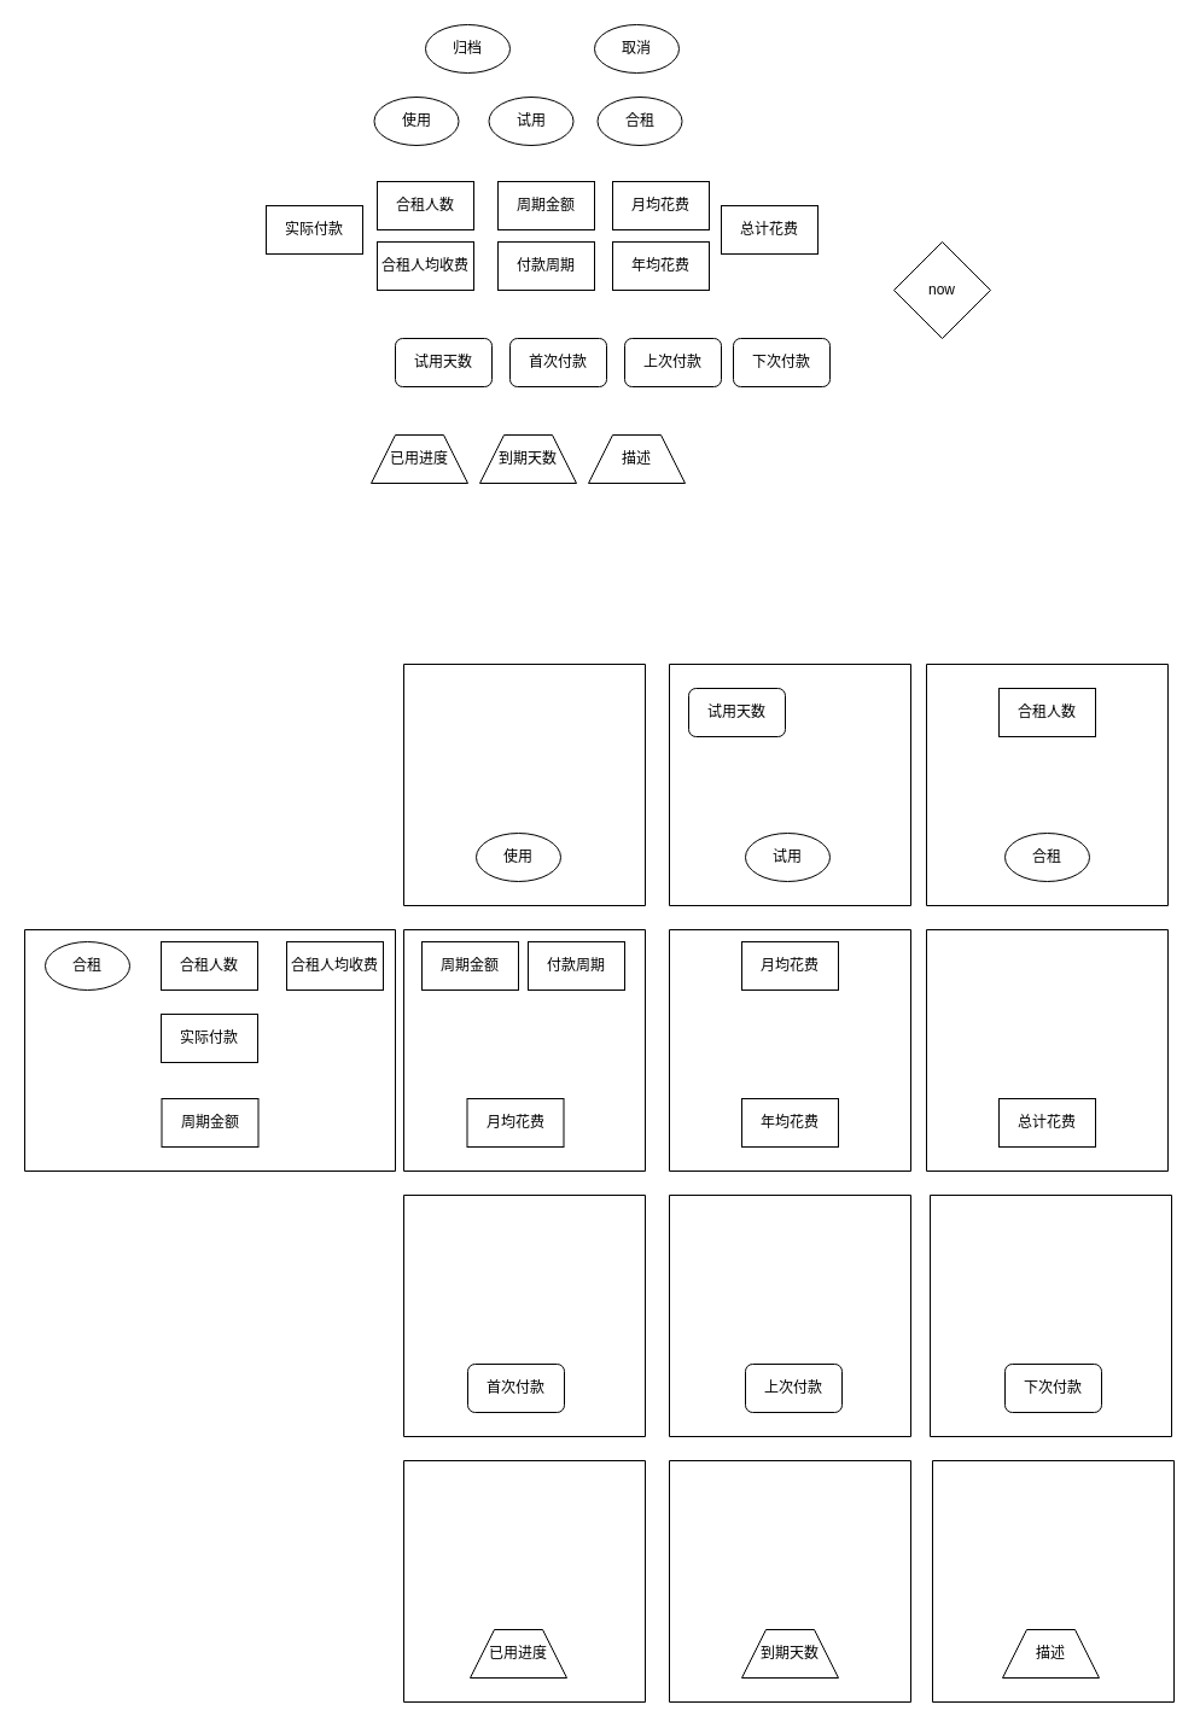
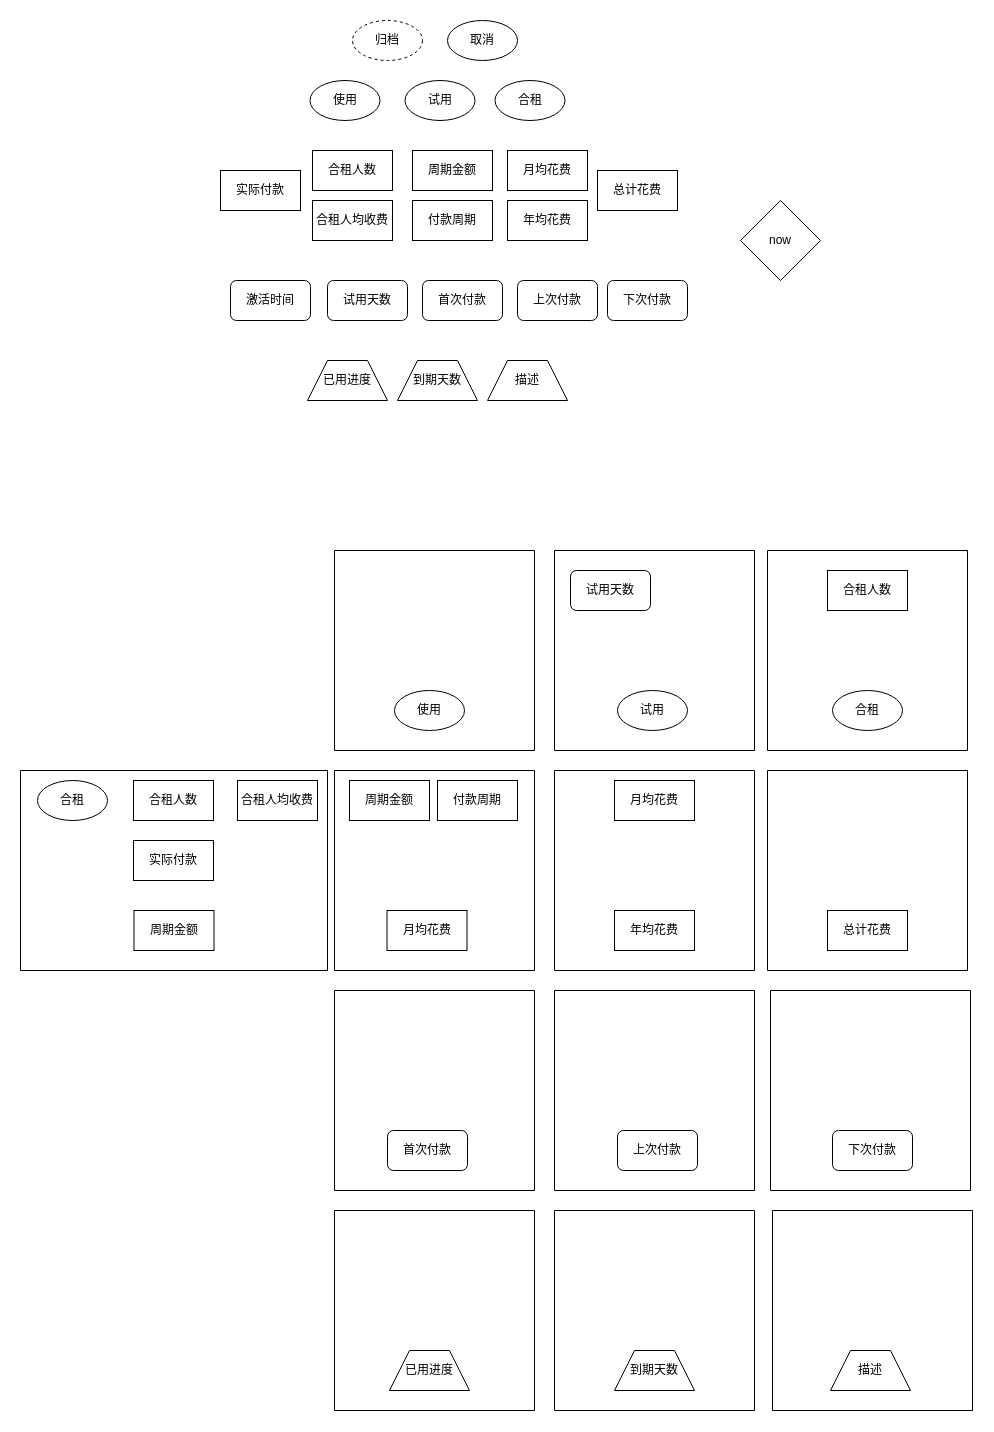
  <mxCell id="0" />
  <mxCell id="1" parent="0" />
  <mxCell id="2" value="试用" style="ellipse;whiteSpace=wrap;html=1;rounded=0;" vertex="1" parent="1"><mxGeometry x="404.5" y="80" width="70" height="40" as="geometry" /></mxCell>
  <mxCell id="3" value="合租" style="ellipse;whiteSpace=wrap;html=1;rounded=0;" vertex="1" parent="1"><mxGeometry x="494.5" y="80" width="70" height="40" as="geometry" /></mxCell>
- <mxCell id="4" value="取消" style="ellipse;whiteSpace=wrap;html=1;rounded=0;" vertex="1" parent="1"><mxGeometry x="492" y="20" width="70" height="40" as="geometry" /></mxCell>
- <mxCell id="5" value="归档" style="ellipse;whiteSpace=wrap;html=1;rounded=0;" vertex="1" parent="1"><mxGeometry x="352" y="20" width="70" height="40" as="geometry" /></mxCell>
+ <mxCell id="4" value="取消" style="ellipse;whiteSpace=wrap;html=1;rounded=0;" vertex="1" parent="1"><mxGeometry x="447" y="20" width="70" height="40" as="geometry" /></mxCell>
+ <mxCell id="5" value="归档" style="ellipse;whiteSpace=wrap;html=1;rounded=0;dashed=1;" vertex="1" parent="1"><mxGeometry x="352" y="20" width="70" height="40" as="geometry" /></mxCell>
  <mxCell id="6" value="使用" style="ellipse;whiteSpace=wrap;html=1;rounded=0;" vertex="1" parent="1"><mxGeometry x="309.5" y="80" width="70" height="40" as="geometry" /></mxCell>
+ <mxCell id="7" value="激活时间" style="rounded=1;whiteSpace=wrap;html=1;" vertex="1" parent="1"><mxGeometry x="230" y="280" width="80" height="40" as="geometry" /></mxCell>
  <mxCell id="8" value="首次付款" style="rounded=1;whiteSpace=wrap;html=1;" vertex="1" parent="1"><mxGeometry x="422" y="280" width="80" height="40" as="geometry" /></mxCell>
  <mxCell id="9" value="上次付款" style="rounded=1;whiteSpace=wrap;html=1;" vertex="1" parent="1"><mxGeometry x="517" y="280" width="80" height="40" as="geometry" /></mxCell>
  <mxCell id="10" value="下次付款" style="rounded=1;whiteSpace=wrap;html=1;" vertex="1" parent="1"><mxGeometry x="607" y="280" width="80" height="40" as="geometry" /></mxCell>
  <mxCell id="11" value="月均花费" style="whiteSpace=wrap;html=1;rounded=0;" vertex="1" parent="1"><mxGeometry x="507" y="150" width="80" height="40" as="geometry" /></mxCell>
  <mxCell id="12" value="年均花费" style="whiteSpace=wrap;html=1;rounded=0;" vertex="1" parent="1"><mxGeometry x="507" y="200" width="80" height="40" as="geometry" /></mxCell>
  <mxCell id="13" value="周期金额" style="whiteSpace=wrap;html=1;rounded=0;" vertex="1" parent="1"><mxGeometry x="412" y="150" width="80" height="40" as="geometry" /></mxCell>
  <mxCell id="14" value="总计花费" style="whiteSpace=wrap;html=1;rounded=0;" vertex="1" parent="1"><mxGeometry x="597" y="170" width="80" height="40" as="geometry" /></mxCell>
  <mxCell id="15" value="实际付款" style="whiteSpace=wrap;html=1;rounded=0;" vertex="1" parent="1"><mxGeometry x="220" y="170" width="80" height="40" as="geometry" /></mxCell>
  <mxCell id="16" value="已用进度" style="shape=trapezoid;perimeter=trapezoidPerimeter;whiteSpace=wrap;html=1;fixedSize=1;rounded=0;" vertex="1" parent="1"><mxGeometry x="307" y="360" width="80" height="40" as="geometry" /></mxCell>
  <mxCell id="17" value="到期天数" style="shape=trapezoid;perimeter=trapezoidPerimeter;whiteSpace=wrap;html=1;fixedSize=1;rounded=0;" vertex="1" parent="1"><mxGeometry x="397" y="360" width="80" height="40" as="geometry" /></mxCell>
  <mxCell id="18" value="描述" style="shape=trapezoid;perimeter=trapezoidPerimeter;whiteSpace=wrap;html=1;fixedSize=1;rounded=0;" vertex="1" parent="1"><mxGeometry x="487" y="360" width="80" height="40" as="geometry" /></mxCell>
  <mxCell id="19" value="付款周期" style="whiteSpace=wrap;html=1;rounded=0;" vertex="1" parent="1"><mxGeometry x="412" y="200" width="80" height="40" as="geometry" /></mxCell>
  <mxCell id="20" value="试用天数" style="rounded=1;whiteSpace=wrap;html=1;" vertex="1" parent="1"><mxGeometry x="327" y="280" width="80" height="40" as="geometry" /></mxCell>
  <mxCell id="21" value="合租人数" style="whiteSpace=wrap;html=1;rounded=0;" vertex="1" parent="1"><mxGeometry x="312" y="150" width="80" height="40" as="geometry" /></mxCell>
  <mxCell id="22" value="合租人均收费" style="whiteSpace=wrap;html=1;rounded=0;" vertex="1" parent="1"><mxGeometry x="312" y="200" width="80" height="40" as="geometry" /></mxCell>
  <mxCell id="23" value="" style="swimlane;startSize=0;rounded=0;" vertex="1" parent="1"><mxGeometry x="20" y="770" width="307" height="200" as="geometry"><mxRectangle x="-773" y="660" width="80" height="70" as="alternateBounds" /></mxGeometry></mxCell>
  <mxCell id="24" value="周期金额" style="whiteSpace=wrap;html=1;rounded=0;" vertex="1" parent="23"><mxGeometry x="113.5" y="140" width="80" height="40" as="geometry" /></mxCell>
  <mxCell id="25" value="合租" style="ellipse;whiteSpace=wrap;html=1;rounded=0;" vertex="1" parent="23"><mxGeometry x="17" y="10" width="70" height="40" as="geometry" /></mxCell>
  <mxCell id="26" value="实际付款" style="whiteSpace=wrap;html=1;rounded=0;" vertex="1" parent="23"><mxGeometry x="113" y="70" width="80" height="40" as="geometry" /></mxCell>
  <mxCell id="27" value="合租人数" style="whiteSpace=wrap;html=1;rounded=0;" vertex="1" parent="23"><mxGeometry x="113" y="10" width="80" height="40" as="geometry" /></mxCell>
  <mxCell id="28" value="合租人均收费" style="whiteSpace=wrap;html=1;rounded=0;" vertex="1" parent="23"><mxGeometry x="217" y="10" width="80" height="40" as="geometry" /></mxCell>
  <mxCell id="29" value="" style="swimlane;startSize=0;rounded=0;" vertex="1" parent="1"><mxGeometry x="334" y="770" width="200" height="200" as="geometry" /></mxCell>
  <mxCell id="30" value="月均花费" style="whiteSpace=wrap;html=1;rounded=0;" vertex="1" parent="29"><mxGeometry x="52.5" y="140" width="80" height="40" as="geometry" /></mxCell>
  <mxCell id="31" value="周期金额" style="whiteSpace=wrap;html=1;rounded=0;" vertex="1" parent="29"><mxGeometry x="15" y="10" width="80" height="40" as="geometry" /></mxCell>
  <mxCell id="32" value="付款周期" style="whiteSpace=wrap;html=1;rounded=0;" vertex="1" parent="29"><mxGeometry x="103" y="10" width="80" height="40" as="geometry" /></mxCell>
  <mxCell id="33" value="" style="swimlane;startSize=0;rounded=0;" vertex="1" parent="1"><mxGeometry x="554" y="770" width="200" height="200" as="geometry" /></mxCell>
  <mxCell id="34" value="年均花费" style="whiteSpace=wrap;html=1;rounded=0;" vertex="1" parent="33"><mxGeometry x="60" y="140" width="80" height="40" as="geometry" /></mxCell>
  <mxCell id="35" value="月均花费" style="whiteSpace=wrap;html=1;rounded=0;" vertex="1" parent="33"><mxGeometry x="60" y="10" width="80" height="40" as="geometry" /></mxCell>
  <mxCell id="36" value="" style="swimlane;startSize=0;rounded=0;" vertex="1" parent="1"><mxGeometry x="767" y="770" width="200" height="200" as="geometry" /></mxCell>
  <mxCell id="37" value="总计花费" style="whiteSpace=wrap;html=1;rounded=0;" vertex="1" parent="36"><mxGeometry x="60" y="140" width="80" height="40" as="geometry" /></mxCell>
  <mxCell id="38" value="" style="swimlane;startSize=0;rounded=0;" vertex="1" parent="1"><mxGeometry x="334" y="550" width="200" height="200" as="geometry" /></mxCell>
  <mxCell id="39" value="使用" style="ellipse;whiteSpace=wrap;html=1;rounded=0;" vertex="1" parent="38"><mxGeometry x="60" y="140" width="70" height="40" as="geometry" /></mxCell>
  <mxCell id="40" value="" style="swimlane;startSize=0;rounded=0;" vertex="1" parent="1"><mxGeometry x="767" y="550" width="200" height="200" as="geometry" /></mxCell>
  <mxCell id="41" value="合租" style="ellipse;whiteSpace=wrap;html=1;rounded=0;" vertex="1" parent="40"><mxGeometry x="65" y="140" width="70" height="40" as="geometry" /></mxCell>
  <mxCell id="42" value="合租人数" style="whiteSpace=wrap;html=1;rounded=0;" vertex="1" parent="40"><mxGeometry x="60" y="20" width="80" height="40" as="geometry" /></mxCell>
  <mxCell id="43" value="" style="swimlane;startSize=0;rounded=0;" vertex="1" parent="1"><mxGeometry x="554" y="550" width="200" height="200" as="geometry" /></mxCell>
  <mxCell id="44" value="试用" style="ellipse;whiteSpace=wrap;html=1;rounded=0;" vertex="1" parent="43"><mxGeometry x="63" y="140" width="70" height="40" as="geometry" /></mxCell>
  <mxCell id="45" value="试用天数" style="rounded=1;whiteSpace=wrap;html=1;" vertex="1" parent="43"><mxGeometry x="16" y="20" width="80" height="40" as="geometry" /></mxCell>
  <mxCell id="46" value="now" style="rhombus;whiteSpace=wrap;html=1;rounded=0;" vertex="1" parent="1"><mxGeometry x="740" y="200" width="80" height="80" as="geometry" /></mxCell>
  <mxCell id="47" value="" style="swimlane;startSize=0;rounded=0;" vertex="1" parent="1"><mxGeometry x="334" y="990" width="200" height="200" as="geometry" /></mxCell>
  <mxCell id="48" value="首次付款" style="rounded=1;whiteSpace=wrap;html=1;" vertex="1" parent="47"><mxGeometry x="53" y="140" width="80" height="40" as="geometry" /></mxCell>
  <mxCell id="49" value="" style="swimlane;startSize=0;rounded=0;" vertex="1" parent="1"><mxGeometry x="554" y="990" width="200" height="200" as="geometry" /></mxCell>
  <mxCell id="50" value="上次付款" style="rounded=1;whiteSpace=wrap;html=1;" vertex="1" parent="49"><mxGeometry x="63" y="140" width="80" height="40" as="geometry" /></mxCell>
  <mxCell id="51" value="" style="swimlane;startSize=0;rounded=0;" vertex="1" parent="1"><mxGeometry x="770" y="990" width="200" height="200" as="geometry" /></mxCell>
  <mxCell id="52" value="下次付款" style="rounded=1;whiteSpace=wrap;html=1;" vertex="1" parent="51"><mxGeometry x="62" y="140" width="80" height="40" as="geometry" /></mxCell>
  <mxCell id="53" value="" style="swimlane;startSize=0;rounded=0;" vertex="1" parent="1"><mxGeometry x="334" y="1210" width="200" height="200" as="geometry" /></mxCell>
  <mxCell id="54" value="已用进度" style="shape=trapezoid;perimeter=trapezoidPerimeter;whiteSpace=wrap;html=1;fixedSize=1;rounded=0;" vertex="1" parent="53"><mxGeometry x="55" y="140" width="80" height="40" as="geometry" /></mxCell>
  <mxCell id="55" value="" style="swimlane;startSize=0;rounded=0;" vertex="1" parent="1"><mxGeometry x="554" y="1210" width="200" height="200" as="geometry" /></mxCell>
  <mxCell id="56" value="到期天数" style="shape=trapezoid;perimeter=trapezoidPerimeter;whiteSpace=wrap;html=1;fixedSize=1;rounded=0;" vertex="1" parent="55"><mxGeometry x="60" y="140" width="80" height="40" as="geometry" /></mxCell>
  <mxCell id="57" value="" style="swimlane;startSize=0;rounded=0;" vertex="1" parent="1"><mxGeometry x="772" y="1210" width="200" height="200" as="geometry" /></mxCell>
  <mxCell id="58" value="描述" style="shape=trapezoid;perimeter=trapezoidPerimeter;whiteSpace=wrap;html=1;fixedSize=1;rounded=0;" vertex="1" parent="57"><mxGeometry x="58" y="140" width="80" height="40" as="geometry" /></mxCell>
